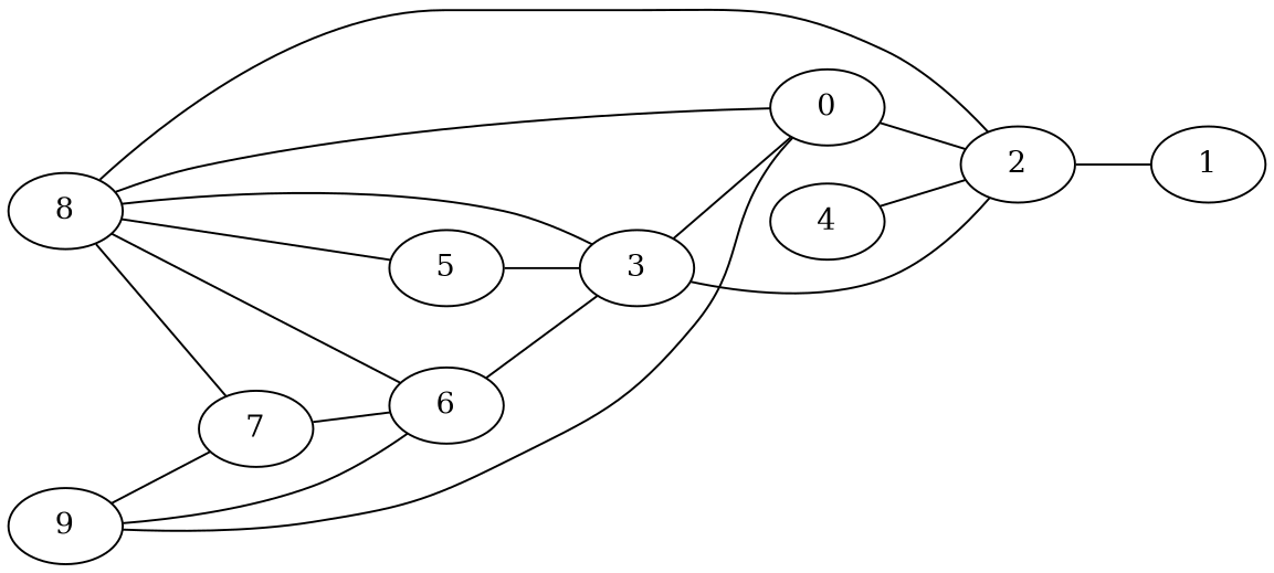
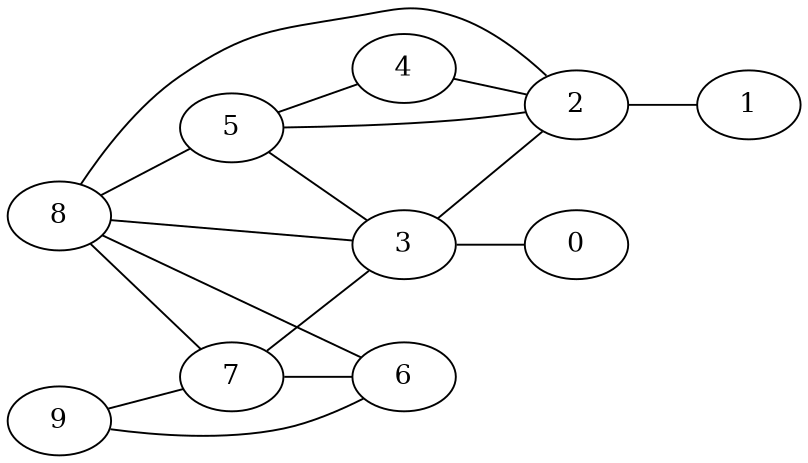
  graph {
    rankdir=LR
    2
    1
    3
    0
    4
    5
    7
    6
    8
    9
    2 -- 1
    3 -- 2
    3 -- 0
    4 -- 2
-   0 -- 2
+   5 -- 2
    5 -- 3
-   6 -- 3
+   5 -- 4
+   7 -- 3
    7 -- 6
    8 -- 2
    8 -- 3
-   8 -- 0
    8 -- 5
    8 -- 7
    8 -- 6
-   9 -- 0
    9 -- 7
    9 -- 6
  }
